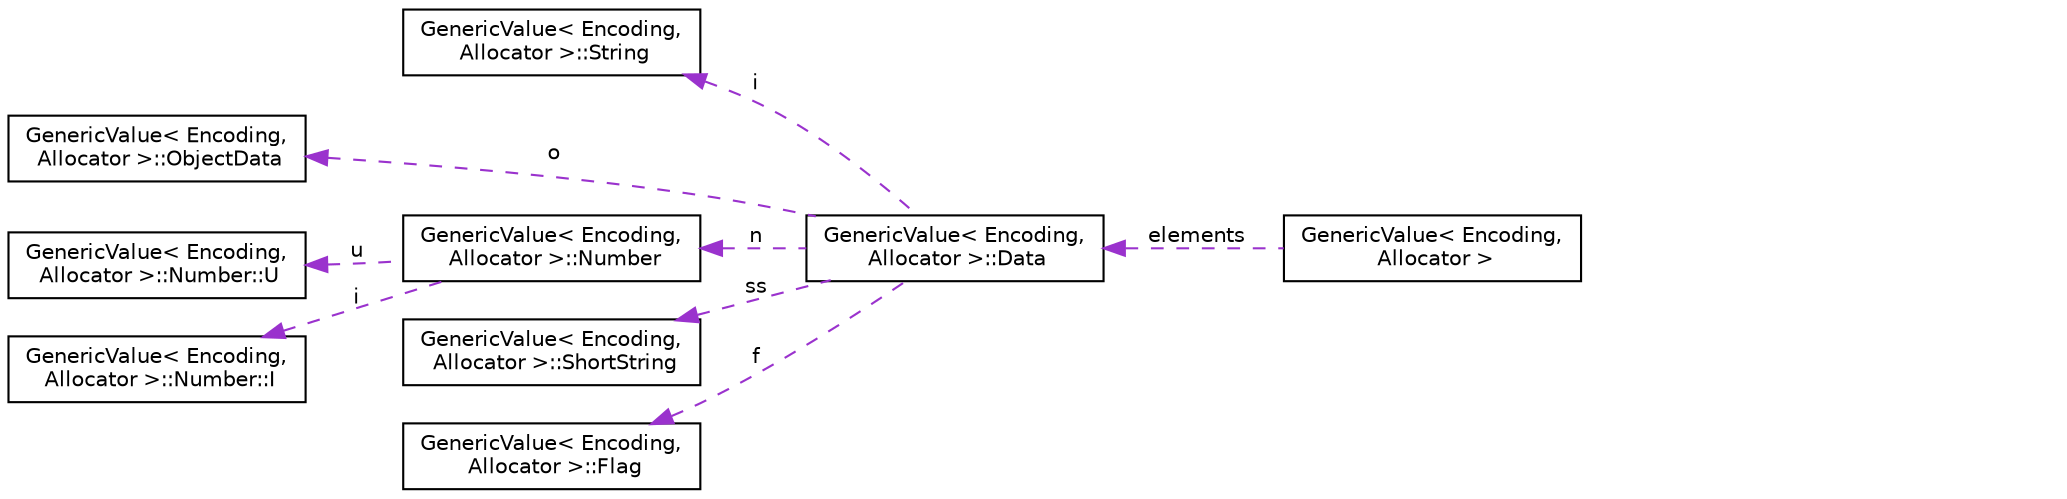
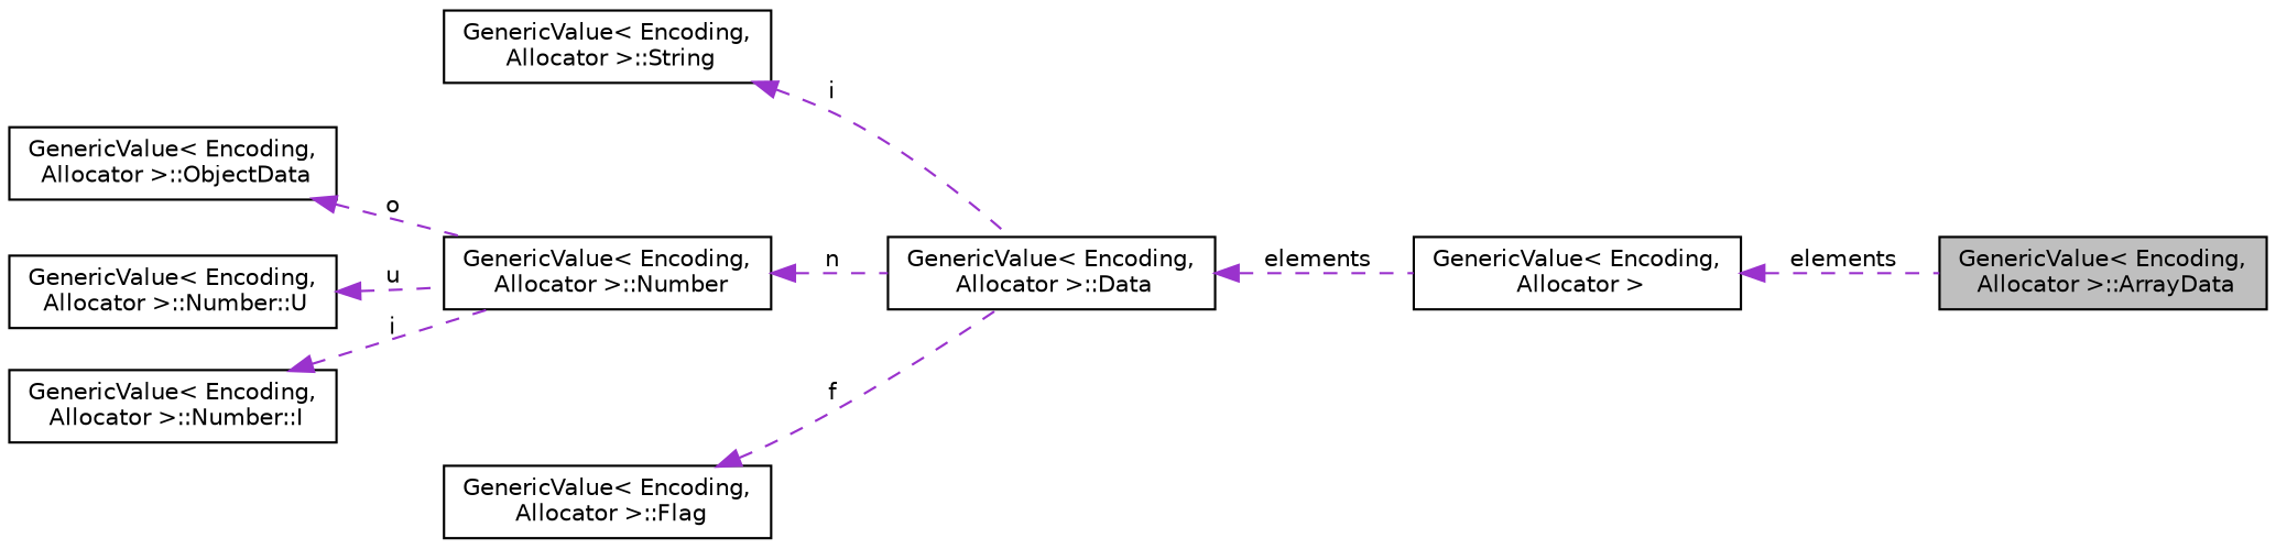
  digraph {
    rankdir=LR
    node [color=black fillcolor=white fontname=Helvetica fontsize=10 shape=record style=filled]
    edge [color=darkorchid3 dir=back fontname=Helvetica fontsize=10 labelfontname=Helvetica labelfontsize=10 style=dashed]
+   n1 [fillcolor=grey75 fontcolor=black height=0.2 label="GenericValue\< Encoding,\l Allocator \>::ArrayData" width=0.4]
    n2 [height=0.2 label="GenericValue\< Encoding,\l Allocator \>::Data" width=0.4]
    n3 [height=0.2 label="GenericValue\< Encoding,\l Allocator \>" width=0.4]
    n4 [height=0.2 label="GenericValue\< Encoding,\l Allocator \>::String" width=0.4]
    n5 [height=0.2 label="GenericValue\< Encoding,\l Allocator \>::ObjectData" width=0.4]
    n6 [height=0.2 label="GenericValue\< Encoding,\l Allocator \>::Number" width=0.4]
    n7 [height=0.2 label="GenericValue\< Encoding,\l Allocator \>::Number::U" width=0.4]
    n8 [height=0.2 label="GenericValue\< Encoding,\l Allocator \>::Number::I" width=0.4]
-   n9 [height=0.2 label="GenericValue\< Encoding,\l Allocator \>::ShortString" width=0.4]
    n10 [height=0.2 label="GenericValue\< Encoding,\l Allocator \>::Flag" width=0.4]
    n2 -> n3 [label=" elements"]
+   n3 -> n1 [label=" elements"]
    n4 -> n2 [label=" i"]
-   n5 -> n2 [label=" o"]
+   n5 -> n6 [label=" o"]
    n6 -> n2 [label=" n"]
    n7 -> n6 [label=" u"]
    n8 -> n6 [label=" i"]
-   n9 -> n2 [label=" ss"]
    n10 -> n2 [label=" f"]
  }
